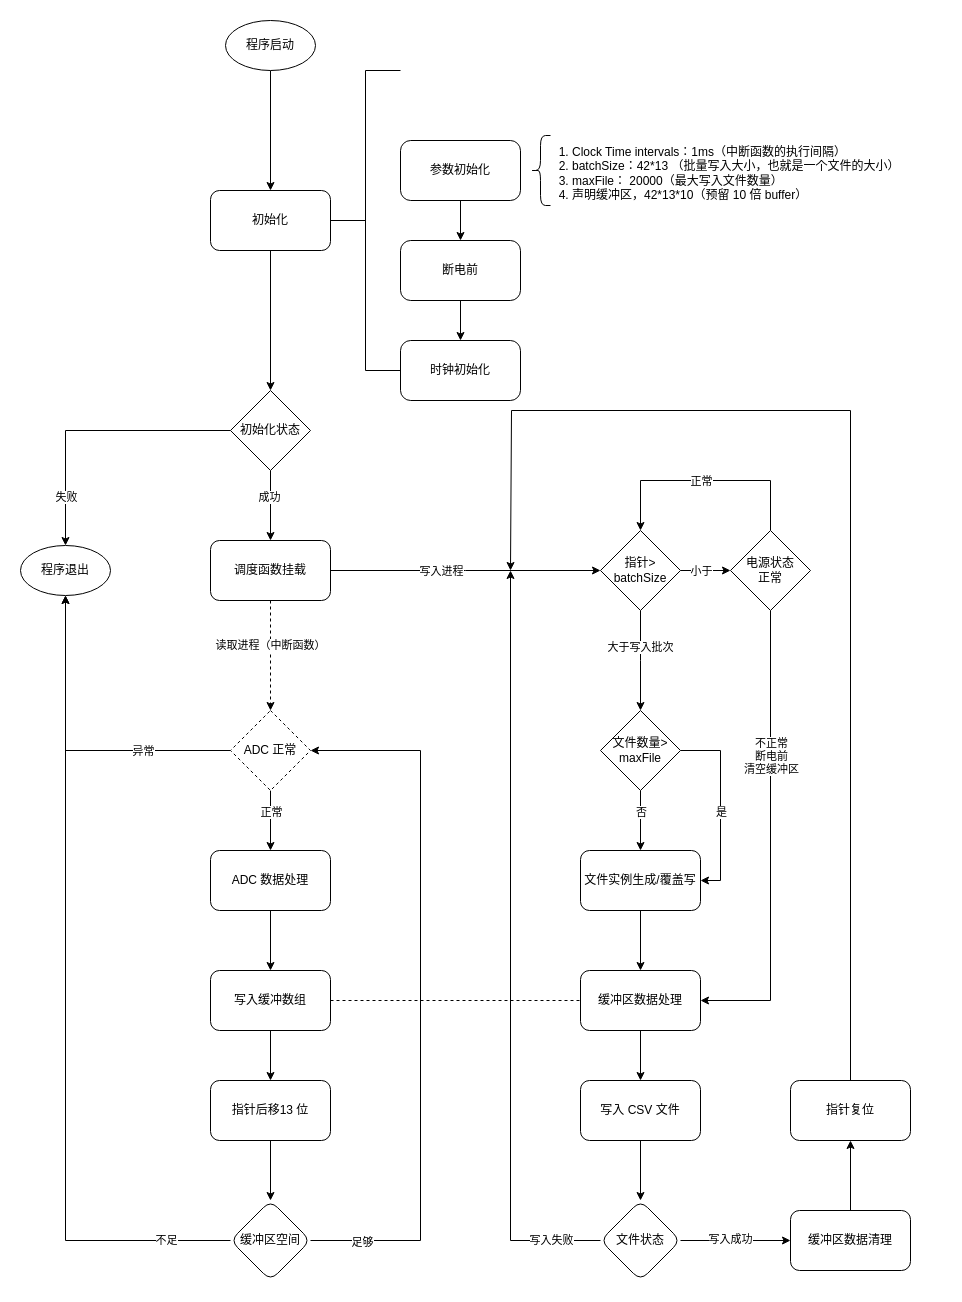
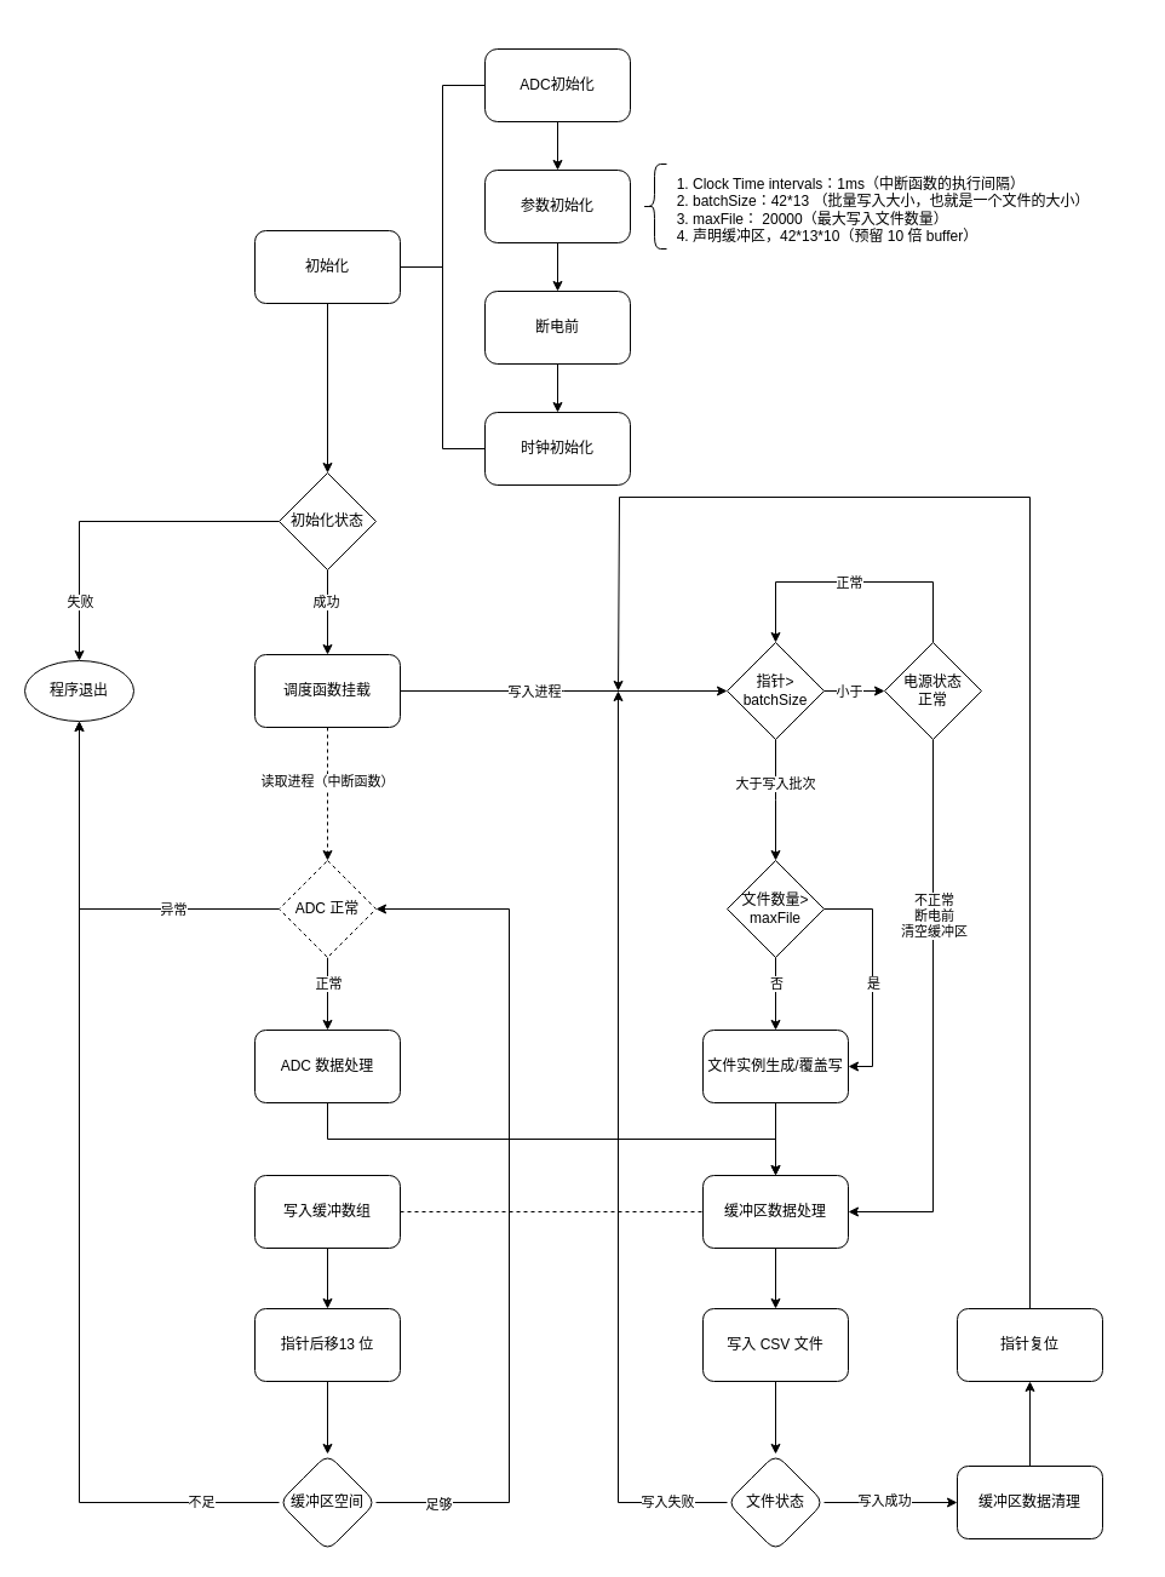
  <mxCell id="0" />
  <mxCell id="1" parent="0" />
- <mxCell id="2" style="edgeStyle=orthogonalEdgeStyle;rounded=0;orthogonalLoop=1;jettySize=auto;html=1;exitX=0.5;exitY=1;exitDx=0;exitDy=0;entryX=0.5;entryY=0;entryDx=0;entryDy=0;" edge="1" parent="1" source="3" target="5"><mxGeometry relative="1" as="geometry" /></mxCell>
- <mxCell id="3" value="程序启动" style="ellipse;whiteSpace=wrap;html=1;" vertex="1" parent="1"><mxGeometry x="225" y="20" width="90" height="50" as="geometry" /></mxCell>
  <mxCell id="4" style="edgeStyle=orthogonalEdgeStyle;rounded=0;orthogonalLoop=1;jettySize=auto;html=1;exitX=0.5;exitY=1;exitDx=0;exitDy=0;entryX=0.5;entryY=0;entryDx=0;entryDy=0;" edge="1" parent="1" source="5" target="16"><mxGeometry relative="1" as="geometry" /></mxCell>
  <mxCell id="5" value="初始化" style="rounded=1;whiteSpace=wrap;html=1;" vertex="1" parent="1"><mxGeometry x="210" y="190" width="120" height="60" as="geometry" /></mxCell>
  <mxCell id="6" value="" style="strokeWidth=1;html=1;shape=mxgraph.flowchart.annotation_2;align=left;labelPosition=right;pointerEvents=1;" vertex="1" parent="1"><mxGeometry x="330" width="70" height="300" as="geometry" y="70" /></mxCell>
+ <mxCell id="7" style="edgeStyle=orthogonalEdgeStyle;rounded=0;orthogonalLoop=1;jettySize=auto;html=1;exitX=0.5;exitY=1;exitDx=0;exitDy=0;entryX=0.5;entryY=0;entryDx=0;entryDy=0;" edge="1" parent="1" source="8" target="66"><mxGeometry relative="1" as="geometry" /></mxCell>
+ <mxCell id="8" value="ADC初始化" style="rounded=1;whiteSpace=wrap;html=1;arcSize=17;" vertex="1" parent="1"><mxGeometry x="400" y="40" width="120" height="60" as="geometry" /></mxCell>
  <mxCell id="9" style="edgeStyle=orthogonalEdgeStyle;rounded=0;orthogonalLoop=1;jettySize=auto;html=1;exitX=0.5;exitY=1;exitDx=0;exitDy=0;entryX=0.5;entryY=0;entryDx=0;entryDy=0;" edge="1" parent="1" source="10" target="11"><mxGeometry relative="1" as="geometry" /></mxCell>
  <mxCell id="10" value="断电前" style="rounded=1;whiteSpace=wrap;html=1;arcSize=17;" vertex="1" parent="1"><mxGeometry x="400" y="240" width="120" height="60" as="geometry" /></mxCell>
  <mxCell id="11" value="时钟初始化&lt;br&gt;" style="rounded=1;whiteSpace=wrap;html=1;arcSize=17;" vertex="1" parent="1"><mxGeometry x="400" y="340" width="120" height="60" as="geometry" /></mxCell>
  <mxCell id="12" value="" style="edgeStyle=orthogonalEdgeStyle;rounded=0;orthogonalLoop=1;jettySize=auto;html=1;" edge="1" parent="1" source="16" target="21"><mxGeometry relative="1" as="geometry" /></mxCell>
  <mxCell id="13" value="成功" style="edgeLabel;html=1;align=center;verticalAlign=middle;resizable=0;points=[];" vertex="1" connectable="0" parent="12"><mxGeometry x="-0.257" y="-2" relative="1" as="geometry"><mxPoint as="offset" /></mxGeometry></mxCell>
  <mxCell id="14" style="edgeStyle=orthogonalEdgeStyle;rounded=0;orthogonalLoop=1;jettySize=auto;html=1;exitX=0;exitY=0.5;exitDx=0;exitDy=0;entryX=0.5;entryY=0;entryDx=0;entryDy=0;" edge="1" parent="1" source="16" target="22"><mxGeometry relative="1" as="geometry" /></mxCell>
  <mxCell id="15" value="失败" style="edgeLabel;html=1;align=center;verticalAlign=middle;resizable=0;points=[];" vertex="1" connectable="0" parent="14"><mxGeometry x="0.588" y="-3" relative="1" as="geometry"><mxPoint x="3" y="9" as="offset" /></mxGeometry></mxCell>
  <mxCell id="16" value="初始化状态" style="rhombus;whiteSpace=wrap;html=1;" vertex="1" parent="1"><mxGeometry x="230" y="390" width="80" height="80" as="geometry" /></mxCell>
  <mxCell id="17" value="" style="edgeStyle=orthogonalEdgeStyle;rounded=0;orthogonalLoop=1;jettySize=auto;html=1;" edge="1" parent="1" source="21"><mxGeometry relative="1" as="geometry"><mxPoint x="600" y="570" as="targetPoint" /></mxGeometry></mxCell>
  <mxCell id="18" value="写入进程" style="edgeLabel;html=1;align=center;verticalAlign=middle;resizable=0;points=[];" vertex="1" connectable="0" parent="17"><mxGeometry x="-0.025" y="2" relative="1" as="geometry"><mxPoint x="-22" y="2" as="offset" /></mxGeometry></mxCell>
  <mxCell id="19" value="" style="edgeStyle=orthogonalEdgeStyle;rounded=0;orthogonalLoop=1;jettySize=auto;html=1;entryX=0.5;entryY=0;entryDx=0;entryDy=0;dashed=1;" edge="1" parent="1" source="21" target="27"><mxGeometry relative="1" as="geometry"><mxPoint x="270" y="680" as="targetPoint" /></mxGeometry></mxCell>
  <mxCell id="20" value="读取进程（中断函数）" style="edgeLabel;html=1;align=center;verticalAlign=middle;resizable=0;points=[];" vertex="1" connectable="0" parent="19"><mxGeometry x="-0.2" y="-1" relative="1" as="geometry"><mxPoint as="offset" /></mxGeometry></mxCell>
  <mxCell id="21" value="调度函数挂载" style="rounded=1;whiteSpace=wrap;html=1;" vertex="1" parent="1"><mxGeometry x="210" y="540" width="120" height="60" as="geometry" /></mxCell>
  <mxCell id="22" value="程序退出" style="ellipse;whiteSpace=wrap;html=1;" vertex="1" parent="1"><mxGeometry x="20" y="545" width="90" height="50" as="geometry" /></mxCell>
  <mxCell id="23" value="" style="edgeStyle=orthogonalEdgeStyle;rounded=0;orthogonalLoop=1;jettySize=auto;html=1;" edge="1" parent="1" source="27" target="29"><mxGeometry relative="1" as="geometry" /></mxCell>
  <mxCell id="24" value="正常" style="edgeLabel;html=1;align=center;verticalAlign=middle;resizable=0;points=[];" vertex="1" connectable="0" parent="23"><mxGeometry x="-0.3" y="4" relative="1" as="geometry"><mxPoint x="-4" as="offset" /></mxGeometry></mxCell>
  <mxCell id="25" style="edgeStyle=orthogonalEdgeStyle;rounded=0;orthogonalLoop=1;jettySize=auto;html=1;entryX=0.5;entryY=1;entryDx=0;entryDy=0;" edge="1" parent="1" source="27" target="22"><mxGeometry relative="1" as="geometry" /></mxCell>
  <mxCell id="26" value="异常" style="edgeLabel;html=1;align=center;verticalAlign=middle;resizable=0;points=[];" vertex="1" connectable="0" parent="25"><mxGeometry x="-0.448" relative="1" as="geometry"><mxPoint as="offset" /></mxGeometry></mxCell>
  <mxCell id="27" value="ADC 正常" style="rhombus;whiteSpace=wrap;html=1;dashed=1;" vertex="1" parent="1"><mxGeometry x="230" y="710" width="80" height="80" as="geometry" /></mxCell>
- <mxCell id="28" style="edgeStyle=orthogonalEdgeStyle;rounded=0;orthogonalLoop=1;jettySize=auto;html=1;exitX=0.5;exitY=1;exitDx=0;exitDy=0;" edge="1" parent="1" source="29" target="34"><mxGeometry relative="1" as="geometry" /></mxCell>
+ <mxCell id="28" style="edgeStyle=orthogonalEdgeStyle;rounded=0;orthogonalLoop=1;jettySize=auto;html=1;exitX=0.5;exitY=1;exitDx=0;exitDy=0;" edge="1" parent="1" source="29" target="53"><mxGeometry relative="1" as="geometry" /></mxCell>
  <mxCell id="29" value="ADC 数据处理" style="rounded=1;whiteSpace=wrap;html=1;" vertex="1" parent="1"><mxGeometry x="210" y="850" width="120" height="60" as="geometry" /></mxCell>
  <mxCell id="30" value="" style="edgeStyle=orthogonalEdgeStyle;rounded=0;orthogonalLoop=1;jettySize=auto;html=1;" edge="1" parent="1" source="31" target="39"><mxGeometry relative="1" as="geometry" /></mxCell>
  <mxCell id="31" value="指针后移13 位" style="whiteSpace=wrap;html=1;rounded=1;" vertex="1" parent="1"><mxGeometry x="210" y="1080" width="120" height="60" as="geometry" /></mxCell>
  <mxCell id="32" style="edgeStyle=orthogonalEdgeStyle;rounded=0;orthogonalLoop=1;jettySize=auto;html=1;exitX=0.5;exitY=1;exitDx=0;exitDy=0;entryX=0.5;entryY=0;entryDx=0;entryDy=0;" edge="1" parent="1" source="34" target="31"><mxGeometry relative="1" as="geometry" /></mxCell>
  <mxCell id="33" style="edgeStyle=orthogonalEdgeStyle;rounded=0;orthogonalLoop=1;jettySize=auto;html=1;exitX=1;exitY=0.5;exitDx=0;exitDy=0;entryX=0;entryY=0.5;entryDx=0;entryDy=0;endArrow=none;endFill=0;dashed=1;" edge="1" parent="1" source="34" target="53"><mxGeometry relative="1" as="geometry" /></mxCell>
  <mxCell id="34" value="写入缓冲数组" style="rounded=1;whiteSpace=wrap;html=1;" vertex="1" parent="1"><mxGeometry x="210" y="970" width="120" height="60" as="geometry" /></mxCell>
  <mxCell id="35" style="edgeStyle=orthogonalEdgeStyle;rounded=0;orthogonalLoop=1;jettySize=auto;html=1;exitX=1;exitY=0.5;exitDx=0;exitDy=0;entryX=1;entryY=0.5;entryDx=0;entryDy=0;" edge="1" parent="1" source="39" target="27"><mxGeometry relative="1" as="geometry"><Array as="points"><mxPoint x="420" y="1240" /><mxPoint x="420" y="750" /></Array></mxGeometry></mxCell>
  <mxCell id="36" value="足够" style="edgeLabel;html=1;align=center;verticalAlign=middle;resizable=0;points=[];" vertex="1" connectable="0" parent="35"><mxGeometry x="-0.856" y="-1" relative="1" as="geometry"><mxPoint as="offset" /></mxGeometry></mxCell>
  <mxCell id="37" style="edgeStyle=orthogonalEdgeStyle;rounded=0;orthogonalLoop=1;jettySize=auto;html=1;exitX=0;exitY=0.5;exitDx=0;exitDy=0;" edge="1" parent="1" source="39" target="22"><mxGeometry relative="1" as="geometry" /></mxCell>
  <mxCell id="38" value="不足" style="edgeLabel;html=1;align=center;verticalAlign=middle;resizable=0;points=[];" vertex="1" connectable="0" parent="37"><mxGeometry x="-0.84" y="-1" relative="1" as="geometry"><mxPoint as="offset" /></mxGeometry></mxCell>
  <mxCell id="39" value="缓冲区空间" style="rhombus;whiteSpace=wrap;html=1;rounded=1;" vertex="1" parent="1"><mxGeometry x="230" y="1200" width="80" height="80" as="geometry" /></mxCell>
  <mxCell id="40" value="" style="edgeStyle=orthogonalEdgeStyle;rounded=0;orthogonalLoop=1;jettySize=auto;html=1;" edge="1" parent="1" source="44"><mxGeometry relative="1" as="geometry"><mxPoint x="640" y="710" as="targetPoint" /></mxGeometry></mxCell>
  <mxCell id="41" value="大于写入批次" style="edgeLabel;html=1;align=center;verticalAlign=middle;resizable=0;points=[];" vertex="1" connectable="0" parent="40"><mxGeometry x="-0.289" y="-1" relative="1" as="geometry"><mxPoint as="offset" /></mxGeometry></mxCell>
  <mxCell id="42" value="" style="edgeStyle=orthogonalEdgeStyle;rounded=0;orthogonalLoop=1;jettySize=auto;html=1;" edge="1" parent="1" source="44" target="73"><mxGeometry relative="1" as="geometry" /></mxCell>
  <mxCell id="43" value="小于" style="edgeLabel;html=1;align=center;verticalAlign=middle;resizable=0;points=[];" vertex="1" connectable="0" parent="42"><mxGeometry x="-0.2" y="5" relative="1" as="geometry"><mxPoint y="5" as="offset" /></mxGeometry></mxCell>
  <mxCell id="44" value="指针&amp;gt;&lt;br&gt;batchSize" style="rhombus;whiteSpace=wrap;html=1;" vertex="1" parent="1"><mxGeometry x="600" y="530" width="80" height="80" as="geometry" /></mxCell>
  <mxCell id="45" value="" style="edgeStyle=orthogonalEdgeStyle;rounded=0;orthogonalLoop=1;jettySize=auto;html=1;" edge="1" parent="1" source="49" target="51"><mxGeometry relative="1" as="geometry" /></mxCell>
  <mxCell id="46" value="否" style="edgeLabel;html=1;align=center;verticalAlign=middle;resizable=0;points=[];" vertex="1" connectable="0" parent="45"><mxGeometry x="-0.3" relative="1" as="geometry"><mxPoint as="offset" /></mxGeometry></mxCell>
  <mxCell id="47" style="edgeStyle=orthogonalEdgeStyle;rounded=0;orthogonalLoop=1;jettySize=auto;html=1;entryX=1;entryY=0.5;entryDx=0;entryDy=0;" edge="1" parent="1" source="49" target="51"><mxGeometry relative="1" as="geometry"><Array as="points"><mxPoint x="720" y="750" /><mxPoint x="720" y="880" /></Array></mxGeometry></mxCell>
  <mxCell id="48" value="是" style="edgeLabel;html=1;align=center;verticalAlign=middle;resizable=0;points=[];" vertex="1" connectable="0" parent="47"><mxGeometry x="0.042" y="4" relative="1" as="geometry"><mxPoint x="-4" y="2" as="offset" /></mxGeometry></mxCell>
  <mxCell id="49" value="文件数量&amp;gt;&lt;br&gt;maxFile" style="rhombus;whiteSpace=wrap;html=1;" vertex="1" parent="1"><mxGeometry x="600" y="710" width="80" height="80" as="geometry" /></mxCell>
  <mxCell id="50" value="" style="edgeStyle=orthogonalEdgeStyle;rounded=0;orthogonalLoop=1;jettySize=auto;html=1;" edge="1" parent="1" source="51" target="53"><mxGeometry relative="1" as="geometry" /></mxCell>
  <mxCell id="51" value="文件实例生成/覆盖写" style="rounded=1;whiteSpace=wrap;html=1;" vertex="1" parent="1"><mxGeometry x="580" y="850" width="120" height="60" as="geometry" /></mxCell>
  <mxCell id="52" value="" style="edgeStyle=orthogonalEdgeStyle;rounded=0;orthogonalLoop=1;jettySize=auto;html=1;" edge="1" parent="1" source="53" target="55"><mxGeometry relative="1" as="geometry" /></mxCell>
  <mxCell id="53" value="缓冲区数据处理" style="rounded=1;whiteSpace=wrap;html=1;" vertex="1" parent="1"><mxGeometry x="580" y="970" width="120" height="60" as="geometry" /></mxCell>
  <mxCell id="54" value="" style="edgeStyle=orthogonalEdgeStyle;rounded=0;orthogonalLoop=1;jettySize=auto;html=1;" edge="1" parent="1" source="55" target="60"><mxGeometry relative="1" as="geometry" /></mxCell>
  <mxCell id="55" value="写入 CSV 文件" style="rounded=1;whiteSpace=wrap;html=1;" vertex="1" parent="1"><mxGeometry x="580" y="1080" width="120" height="60" as="geometry" /></mxCell>
  <mxCell id="56" style="edgeStyle=orthogonalEdgeStyle;rounded=0;orthogonalLoop=1;jettySize=auto;html=1;exitX=0;exitY=0.5;exitDx=0;exitDy=0;" edge="1" parent="1" source="60"><mxGeometry relative="1" as="geometry"><mxPoint x="510" y="570" as="targetPoint" /><Array as="points"><mxPoint x="510" y="1240" /></Array></mxGeometry></mxCell>
  <mxCell id="57" value="写入失败" style="edgeLabel;html=1;align=center;verticalAlign=middle;resizable=0;points=[];" vertex="1" connectable="0" parent="56"><mxGeometry x="-0.908" y="1" relative="1" as="geometry"><mxPoint x="-15" y="-2" as="offset" /></mxGeometry></mxCell>
  <mxCell id="58" value="" style="edgeStyle=orthogonalEdgeStyle;rounded=0;orthogonalLoop=1;jettySize=auto;html=1;" edge="1" parent="1" source="60" target="63"><mxGeometry relative="1" as="geometry" /></mxCell>
  <mxCell id="59" value="写入成功" style="edgeLabel;html=1;align=center;verticalAlign=middle;resizable=0;points=[];" vertex="1" connectable="0" parent="58"><mxGeometry x="-0.111" y="2" relative="1" as="geometry"><mxPoint as="offset" /></mxGeometry></mxCell>
  <mxCell id="60" value="文件状态" style="rhombus;whiteSpace=wrap;html=1;rounded=1;" vertex="1" parent="1"><mxGeometry x="600" y="1200" width="80" height="80" as="geometry" /></mxCell>
  <mxCell id="61" style="edgeStyle=orthogonalEdgeStyle;rounded=0;orthogonalLoop=1;jettySize=auto;html=1;exitX=0.5;exitY=1;exitDx=0;exitDy=0;" edge="1" parent="1" source="64"><mxGeometry relative="1" as="geometry"><mxPoint x="510" y="570" as="targetPoint" /><Array as="points"><mxPoint x="511" y="410" /></Array></mxGeometry></mxCell>
  <mxCell id="62" style="edgeStyle=orthogonalEdgeStyle;rounded=0;orthogonalLoop=1;jettySize=auto;html=1;exitX=0.5;exitY=0;exitDx=0;exitDy=0;entryX=0.5;entryY=1;entryDx=0;entryDy=0;" edge="1" parent="1" source="63" target="64"><mxGeometry relative="1" as="geometry" /></mxCell>
  <mxCell id="63" value="缓冲区数据清理" style="whiteSpace=wrap;html=1;rounded=1;" vertex="1" parent="1"><mxGeometry x="790" y="1210" width="120" height="60" as="geometry" /></mxCell>
  <mxCell id="64" value="指针复位" style="whiteSpace=wrap;html=1;rounded=1;" vertex="1" parent="1"><mxGeometry x="790" y="1080" width="120" height="60" as="geometry" /></mxCell>
  <mxCell id="65" style="edgeStyle=orthogonalEdgeStyle;rounded=0;orthogonalLoop=1;jettySize=auto;html=1;exitX=0.5;exitY=1;exitDx=0;exitDy=0;entryX=0.5;entryY=0;entryDx=0;entryDy=0;" edge="1" parent="1" source="66" target="10"><mxGeometry relative="1" as="geometry" /></mxCell>
  <mxCell id="66" value="参数初始化" style="rounded=1;whiteSpace=wrap;html=1;arcSize=17;" vertex="1" parent="1"><mxGeometry x="400" y="140" width="120" height="60" as="geometry" /></mxCell>
  <mxCell id="67" value="&lt;ol&gt;&lt;li&gt;Clock Time&amp;nbsp;intervals：1ms（中断函数的执行间隔）&lt;/li&gt;&lt;li&gt;batchSize：42*13 （批量写入大小，也就是一个文件的大小）&lt;/li&gt;&lt;li&gt;maxFile： 20000（最大写入文件数量）&lt;/li&gt;&lt;li&gt;声明缓冲区，42*13*10（预留 10 倍 buffer）&lt;/li&gt;&lt;/ol&gt;" style="text;strokeColor=none;fillColor=none;html=1;whiteSpace=wrap;verticalAlign=top;overflow=hidden;spacingBottom=6;spacingTop=1;" vertex="1" parent="1"><mxGeometry x="530" y="125" width="410" height="80" as="geometry" /></mxCell>
  <mxCell id="68" value="" style="shape=curlyBracket;whiteSpace=wrap;html=1;rounded=1;labelPosition=left;verticalLabelPosition=middle;align=right;verticalAlign=middle;" vertex="1" parent="1"><mxGeometry x="530" y="135" width="20" height="70" as="geometry" /></mxCell>
  <mxCell id="69" style="edgeStyle=orthogonalEdgeStyle;rounded=0;orthogonalLoop=1;jettySize=auto;html=1;exitX=0.5;exitY=1;exitDx=0;exitDy=0;entryX=1;entryY=0.5;entryDx=0;entryDy=0;" edge="1" parent="1" source="73" target="53"><mxGeometry relative="1" as="geometry" /></mxCell>
  <mxCell id="70" value="不正常&lt;br&gt;断电前&lt;br&gt;清空缓冲区" style="edgeLabel;html=1;align=center;verticalAlign=middle;resizable=0;points=[];" vertex="1" connectable="0" parent="69"><mxGeometry x="-0.371" relative="1" as="geometry"><mxPoint as="offset" /></mxGeometry></mxCell>
  <mxCell id="71" style="edgeStyle=orthogonalEdgeStyle;rounded=0;orthogonalLoop=1;jettySize=auto;html=1;exitX=0.5;exitY=0;exitDx=0;exitDy=0;entryX=0.5;entryY=0;entryDx=0;entryDy=0;" edge="1" parent="1" source="73" target="44"><mxGeometry relative="1" as="geometry"><Array as="points"><mxPoint x="770" y="480" /><mxPoint x="640" y="480" /></Array></mxGeometry></mxCell>
  <mxCell id="72" value="正常" style="edgeLabel;html=1;align=center;verticalAlign=middle;resizable=0;points=[];" vertex="1" connectable="0" parent="71"><mxGeometry x="0.106" y="3" relative="1" as="geometry"><mxPoint x="7" y="-3" as="offset" /></mxGeometry></mxCell>
  <mxCell id="73" value="电源状态&lt;br&gt;正常" style="rhombus;whiteSpace=wrap;html=1;" vertex="1" parent="1"><mxGeometry x="730" y="530" width="80" height="80" as="geometry" /></mxCell>
